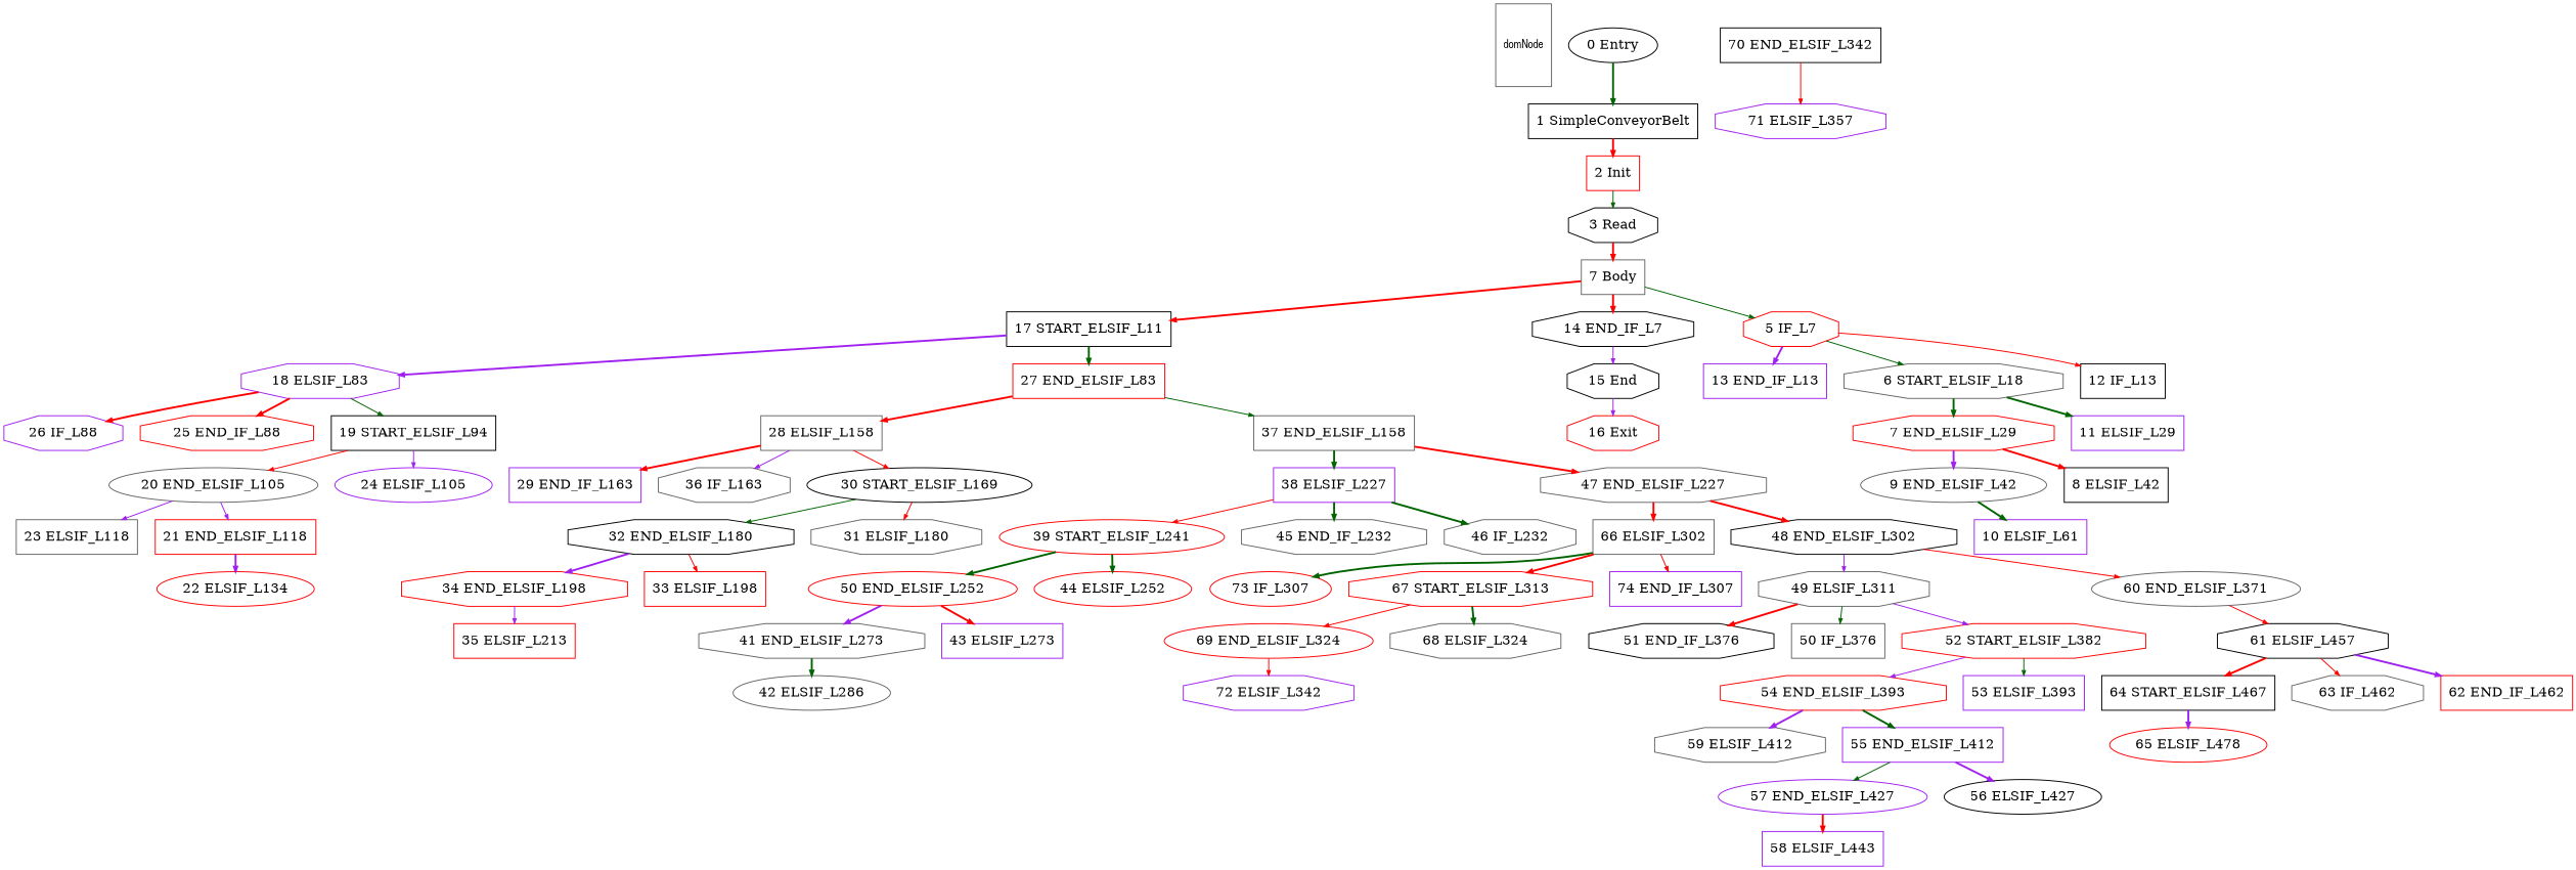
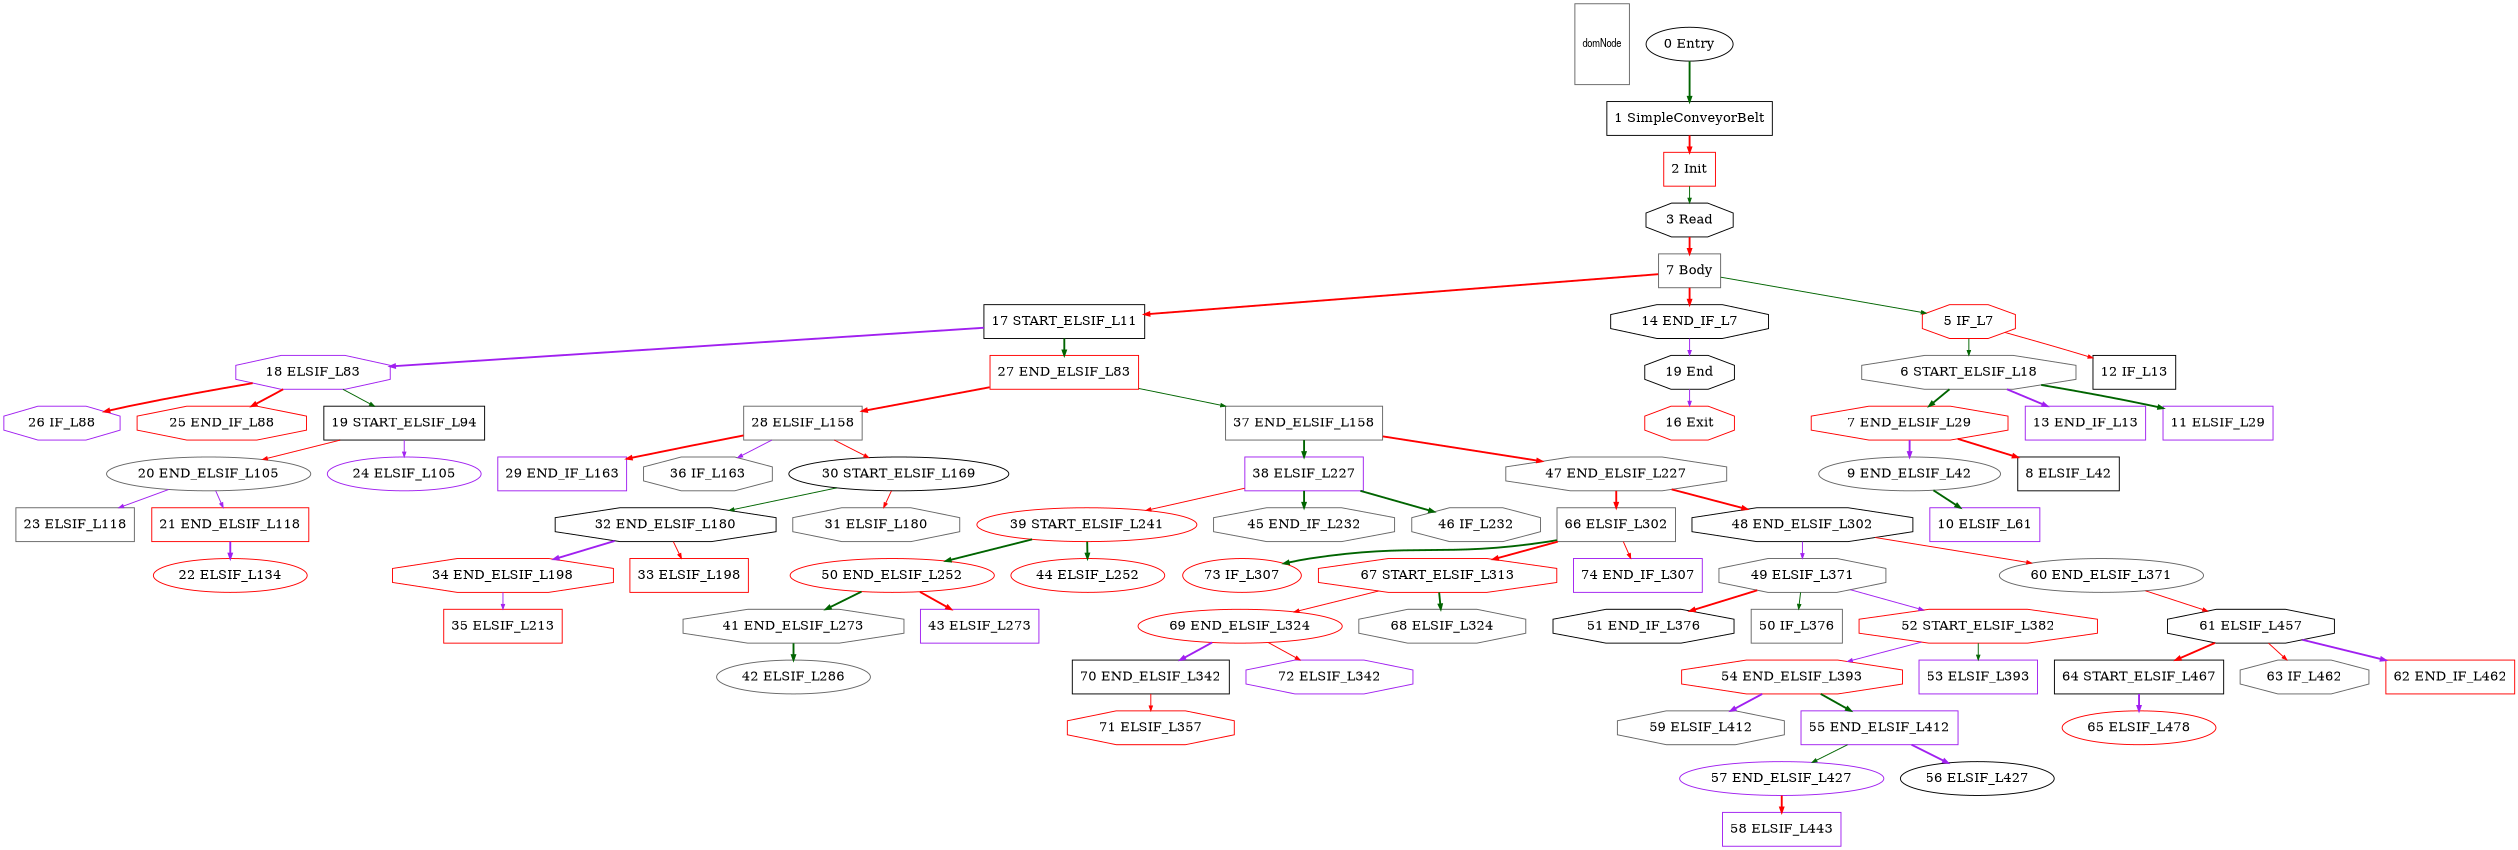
  digraph {
    ranksep=.25
    node [color=gray40 shape=box]
    edge [arrowsize=.5 color=red style=bold]
    domNode [fontname=ArialNarrow fontsize=12 height=1.2]
    "34 END_ELSIF_L198" [color=red shape=octagon]
    "35 ELSIF_L213" [color=red]
    "57 END_ELSIF_L427" [color=purple shape=ellipse]
    "58 ELSIF_L443" [color=purple]
-   "49 ELSIF_L371" [shape=octagon label="49 ELSIF_L311"]
+   "49 ELSIF_L371" [shape=octagon]
    "51 END_IF_L376" [color=black shape=octagon]
    "50 IF_L376"
    "52 START_ELSIF_L382" [color=red shape=octagon]
    "54 END_ELSIF_L393" [color=red shape=octagon]
    "53 ELSIF_L393" [color=purple]
    "7 END_ELSIF_L29" [color=red shape=octagon]
    "9 END_ELSIF_L42" [shape=ellipse]
    "8 ELSIF_L42" [color=black]
    "10 ELSIF_L61" [color=purple]
    "17 START_ELSIF_L11" [color=black]
    "18 ELSIF_L83" [color=purple shape=octagon]
    "27 END_ELSIF_L83" [color=red]
    "26 IF_L88" [color=purple shape=octagon]
    "25 END_IF_L88" [color=red shape=octagon]
    "19 START_ELSIF_L94" [color=black]
    "28 ELSIF_L158"
    "37 END_ELSIF_L158"
    "14 END_IF_L7" [color=black shape=octagon]
-   "15 End" [color=black shape=octagon]
+   "15 End" [color=black shape=octagon label="19 End"]
    "16 Exit" [color=red shape=octagon]
    "73 IF_L307" [color=red shape=ellipse]
    "66 ELSIF_L302"
    "67 START_ELSIF_L313" [color=red shape=octagon]
    "74 END_IF_L307" [color=purple]
    "69 END_ELSIF_L324" [color=red shape=ellipse]
    "68 ELSIF_L324" [shape=octagon]
    n33 [color=red label="50 END_ELSIF_L252" shape=ellipse]
    "41 END_ELSIF_L273" [shape=octagon]
    "43 ELSIF_L273" [color=purple]
    "42 ELSIF_L286" [shape=ellipse]
    "64 START_ELSIF_L467" [color=black]
    "65 ELSIF_L478" [color=red shape=ellipse]
    "0 Entry" [color=black shape=ellipse]
    "1 SimpleConveyorBelt" [color=black]
    "2 Init" [color=red]
    "29 END_IF_L163" [color=purple]
    "36 IF_L163" [shape=octagon]
    "30 START_ELSIF_L169" [color=black shape=ellipse]
    "32 END_ELSIF_L180" [color=black shape=octagon]
    "31 ELSIF_L180" [shape=octagon]
    "39 START_ELSIF_L241" [color=red shape=ellipse]
    "44 ELSIF_L252" [color=red shape=ellipse]
    "38 ELSIF_L227" [color=purple]
    "47 END_ELSIF_L227" [shape=octagon]
    "45 END_IF_L232" [shape=octagon]
    "46 IF_L232" [shape=octagon]
    "48 END_ELSIF_L302" [color=black shape=octagon]
    "59 ELSIF_L412" [shape=octagon]
    "55 END_ELSIF_L412" [color=purple]
    "56 ELSIF_L427" [color=black shape=ellipse]
    n57 [label="7 Body"]
    "5 IF_L7" [color=red shape=octagon]
    "13 END_IF_L13" [color=purple]
    "6 START_ELSIF_L18" [shape=octagon]
    "12 IF_L13" [color=black]
    "60 END_ELSIF_L371" [shape=ellipse]
    "61 ELSIF_L457" [color=black shape=octagon]
    "63 IF_L462" [shape=octagon]
    "62 END_IF_L462" [color=red]
    "70 END_ELSIF_L342" [color=black]
-   "71 ELSIF_L357" [color=purple shape=octagon]
+   "71 ELSIF_L357" [color=red shape=octagon]
    "33 ELSIF_L198" [color=red]
    "20 END_ELSIF_L105" [shape=ellipse]
    "24 ELSIF_L105" [color=purple shape=ellipse]
    "11 ELSIF_L29" [color=purple]
    "72 ELSIF_L342" [color=purple shape=octagon]
    "3 Read" [color=black shape=octagon]
    "23 ELSIF_L118"
    "21 END_ELSIF_L118" [color=red]
    "22 ELSIF_L134" [color=red shape=ellipse]
    "34 END_ELSIF_L198" -> "35 ELSIF_L213" [color=purple style=solid]
    "57 END_ELSIF_L427" -> "58 ELSIF_L443"
    "49 ELSIF_L371" -> "51 END_IF_L376"
    "49 ELSIF_L371" -> "50 IF_L376" [color=darkgreen style=solid]
    "49 ELSIF_L371" -> "52 START_ELSIF_L382" [color=purple style=solid]
    "52 START_ELSIF_L382" -> "54 END_ELSIF_L393" [color=purple style=solid]
    "52 START_ELSIF_L382" -> "53 ELSIF_L393" [color=darkgreen style=solid]
    "54 END_ELSIF_L393" -> "59 ELSIF_L412" [color=purple]
    "54 END_ELSIF_L393" -> "55 END_ELSIF_L412" [color=darkgreen]
    "7 END_ELSIF_L29" -> "9 END_ELSIF_L42" [color=purple]
    "7 END_ELSIF_L29" -> "8 ELSIF_L42"
    "9 END_ELSIF_L42" -> "10 ELSIF_L61" [color=darkgreen]
    "17 START_ELSIF_L11" -> "18 ELSIF_L83" [color=purple]
    "17 START_ELSIF_L11" -> "27 END_ELSIF_L83" [color=darkgreen]
    "18 ELSIF_L83" -> "26 IF_L88"
    "18 ELSIF_L83" -> "25 END_IF_L88"
    "18 ELSIF_L83" -> "19 START_ELSIF_L94" [color=darkgreen style=solid]
    "27 END_ELSIF_L83" -> "28 ELSIF_L158"
    "27 END_ELSIF_L83" -> "37 END_ELSIF_L158" [color=darkgreen style=solid]
    "19 START_ELSIF_L94" -> "20 END_ELSIF_L105" [style=solid]
    "19 START_ELSIF_L94" -> "24 ELSIF_L105" [color=purple style=solid]
    "28 ELSIF_L158" -> "29 END_IF_L163"
    "28 ELSIF_L158" -> "36 IF_L163" [color=purple style=solid]
    "28 ELSIF_L158" -> "30 START_ELSIF_L169" [style=solid]
    "37 END_ELSIF_L158" -> "38 ELSIF_L227" [color=darkgreen]
    "37 END_ELSIF_L158" -> "47 END_ELSIF_L227"
    "14 END_IF_L7" -> "15 End" [color=purple style=solid]
    "15 End" -> "16 Exit" [color=purple style=solid]
    "66 ELSIF_L302" -> "73 IF_L307" [color=darkgreen]
    "66 ELSIF_L302" -> "67 START_ELSIF_L313"
    "66 ELSIF_L302" -> "74 END_IF_L307" [style=solid]
    "67 START_ELSIF_L313" -> "69 END_ELSIF_L324" [style=solid]
    "67 START_ELSIF_L313" -> "68 ELSIF_L324" [color=darkgreen]
+   "69 END_ELSIF_L324" -> "70 END_ELSIF_L342" [color=purple]
    "69 END_ELSIF_L324" -> "72 ELSIF_L342" [style=solid]
-   n33 -> "41 END_ELSIF_L273" [color=purple]
+   n33 -> "41 END_ELSIF_L273" [color=darkgreen]
    n33 -> "43 ELSIF_L273"
    "41 END_ELSIF_L273" -> "42 ELSIF_L286" [color=darkgreen]
    "64 START_ELSIF_L467" -> "65 ELSIF_L478" [color=purple]
    "0 Entry" -> "1 SimpleConveyorBelt" [color=darkgreen]
    "1 SimpleConveyorBelt" -> "2 Init"
    "2 Init" -> "3 Read" [color=darkgreen style=solid]
    "30 START_ELSIF_L169" -> "32 END_ELSIF_L180" [color=darkgreen style=solid]
    "30 START_ELSIF_L169" -> "31 ELSIF_L180" [style=solid]
    "32 END_ELSIF_L180" -> "34 END_ELSIF_L198" [color=purple]
    "32 END_ELSIF_L180" -> "33 ELSIF_L198" [style=solid]
    "39 START_ELSIF_L241" -> n33 [color=darkgreen]
    "39 START_ELSIF_L241" -> "44 ELSIF_L252" [color=darkgreen]
    "38 ELSIF_L227" -> "39 START_ELSIF_L241" [style=solid]
    "38 ELSIF_L227" -> "45 END_IF_L232" [color=darkgreen]
    "38 ELSIF_L227" -> "46 IF_L232" [color=darkgreen]
    "47 END_ELSIF_L227" -> "66 ELSIF_L302"
    "47 END_ELSIF_L227" -> "48 END_ELSIF_L302"
    "48 END_ELSIF_L302" -> "49 ELSIF_L371" [color=purple style=solid]
    "48 END_ELSIF_L302" -> "60 END_ELSIF_L371" [style=solid]
    "55 END_ELSIF_L412" -> "57 END_ELSIF_L427" [color=darkgreen style=solid]
    "55 END_ELSIF_L412" -> "56 ELSIF_L427" [color=purple]
    n57 -> "17 START_ELSIF_L11"
    n57 -> "14 END_IF_L7"
    n57 -> "5 IF_L7" [color=darkgreen style=solid]
-   "5 IF_L7" -> "13 END_IF_L13" [color=purple]
+   "6 START_ELSIF_L18" -> "13 END_IF_L13" [color=purple]
    "5 IF_L7" -> "6 START_ELSIF_L18" [color=darkgreen style=solid]
    "5 IF_L7" -> "12 IF_L13" [style=solid]
    "6 START_ELSIF_L18" -> "7 END_ELSIF_L29" [color=darkgreen]
    "6 START_ELSIF_L18" -> "11 ELSIF_L29" [color=darkgreen]
    "60 END_ELSIF_L371" -> "61 ELSIF_L457" [style=solid]
    "61 ELSIF_L457" -> "64 START_ELSIF_L467"
    "61 ELSIF_L457" -> "63 IF_L462" [style=solid]
    "61 ELSIF_L457" -> "62 END_IF_L462" [color=purple]
    "70 END_ELSIF_L342" -> "71 ELSIF_L357" [style=solid]
    "20 END_ELSIF_L105" -> "23 ELSIF_L118" [color=purple style=solid]
    "20 END_ELSIF_L105" -> "21 END_ELSIF_L118" [color=purple style=solid]
    "3 Read" -> n57
    "21 END_ELSIF_L118" -> "22 ELSIF_L134" [color=purple]
  }
